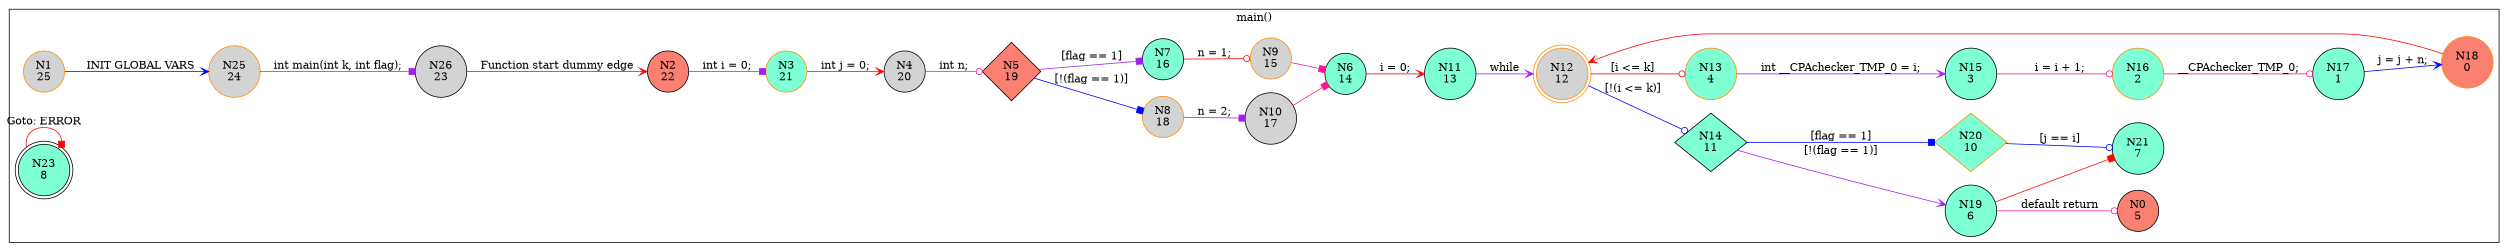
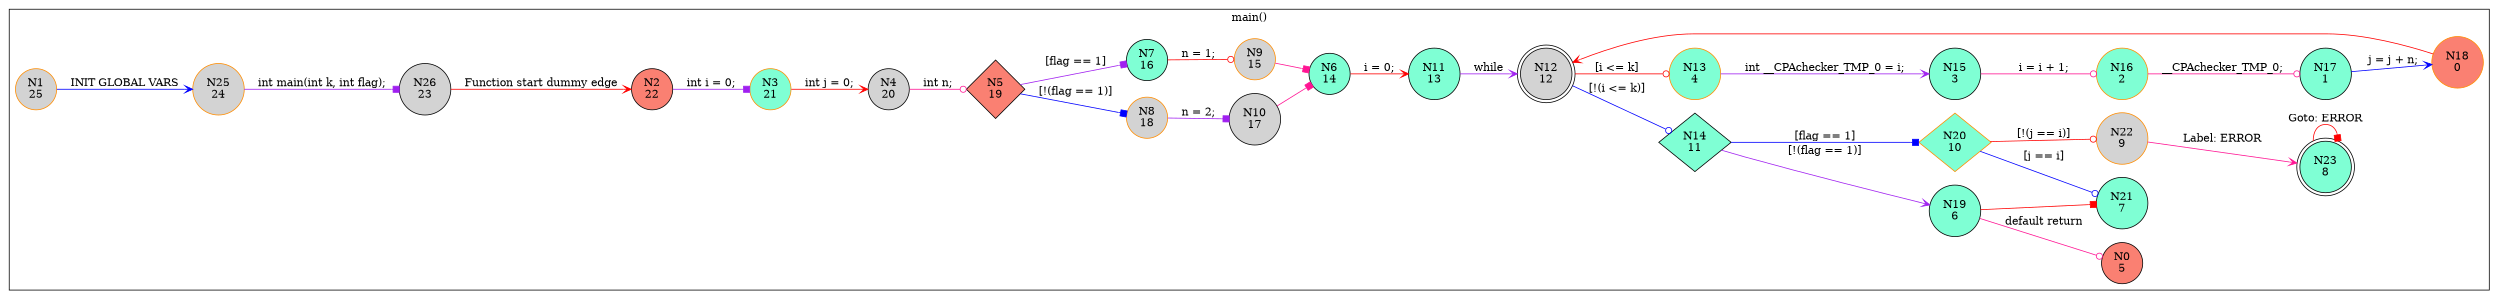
  digraph {
    rankdir=LR
    node [color=black fillcolor=aquamarine shape=circle style=filled]
    edge [arrowhead=vee color=red]
    n1 [color=darkorange fillcolor=lightgrey label="N1\n25"]
    n2 [color=darkorange fillcolor=lightgrey label="N25\n24"]
    n3 [fillcolor=lightgrey label="N26\n23"]
    n4 [fillcolor=salmon label="N2\n22"]
    n5 [color=darkorange label="N3\n21"]
    n6 [fillcolor=lightgrey label="N4\n20"]
    n7 [fillcolor=salmon label="N5\n19" shape=diamond]
    n8 [color=darkorange fillcolor=lightgrey label="N8\n18"]
    n9 [label="N7\n16"]
    n10 [fillcolor=lightgrey label="N10\n17"]
    n11 [label="N6\n14"]
    n12 [label="N11\n13"]
-   n13 [color=darkorange fillcolor=lightgrey label="N12\n12" shape=doublecircle]
+   n13 [fillcolor=lightgrey label="N12\n12" shape=doublecircle]
    n14 [label="N14\n11" shape=diamond]
    n15 [color=darkorange label="N13\n4"]
    n16 [label="N19\n6"]
    n17 [color=darkorange label="N20\n10" shape=diamond]
    n18 [fillcolor=salmon label="N0\n5"]
+   n19 [color=darkorange fillcolor=lightgrey label="N22\n9"]
    n20 [label="N21\n7"]
    n21 [label="N23\n8" shape=doublecircle]
    n22 [label="N15\n3"]
    n23 [color=darkorange label="N16\n2"]
    n24 [label="N17\n1"]
    n25 [color=darkorange fillcolor=salmon label="N18\n0"]
    n26 [color=darkorange fillcolor=lightgrey label="N9\n15"]
    subgraph cluster_1 {
      label="main()"
      n1
      n2
      n3
      n4
      n5
      n6
      n7
      n8
      n9
      n10
      n11
      n12
      n13
      n14
      n15
      n16
      n17
      n18
+     n19
      n20
      n21
      n22
      n23
      n24
      n25
      n26
    }
    n1 -> n2 [color=blue label="INIT GLOBAL VARS"]
    n2 -> n3 [arrowhead=box color=purple label="int main(int k, int flag);"]
    n3 -> n4 [label="Function start dummy edge"]
    n4 -> n5 [arrowhead=box color=purple label="int i = 0;"]
    n5 -> n6 [label="int j = 0;"]
    n6 -> n7 [arrowhead=odot color=deeppink label="int n;"]
    n7 -> n8 [arrowhead=box color=blue label="[!(flag == 1)]"]
    n7 -> n9 [arrowhead=box color=purple label="[flag == 1]"]
    n8 -> n10 [arrowhead=box color=purple label="n = 2;"]
    n9 -> n26 [arrowhead=odot label="n = 1;"]
    n10 -> n11 [arrowhead=box color=deeppink]
    n11 -> n12 [label="i = 0;"]
    n12 -> n13 [color=purple label=while]
    n13 -> n14 [arrowhead=odot color=blue label="[!(i <= k)]"]
    n13 -> n15 [arrowhead=odot label="[i <= k]"]
    n14 -> n16 [color=purple label="[!(flag == 1)]"]
    n14 -> n17 [arrowhead=box color=blue label="[flag == 1]"]
    n15 -> n22 [color=purple label="int __CPAchecker_TMP_0 = i;"]
    n16 -> n18 [arrowhead=odot color=deeppink label="default return"]
    n16 -> n20 [arrowhead=box]
+   n17 -> n19 [arrowhead=odot label="[!(j == i)]"]
    n17 -> n20 [arrowhead=odot color=blue label="[j == i]"]
+   n19 -> n21 [color=deeppink label="Label: ERROR"]
    n21 -> n21 [arrowhead=box label="Goto: ERROR"]
    n22 -> n23 [arrowhead=odot color=deeppink label="i = i + 1;"]
    n23 -> n24 [arrowhead=odot color=deeppink label="__CPAchecker_TMP_0;"]
    n24 -> n25 [color=blue label="j = j + n;"]
    n25 -> n13
    n26 -> n11 [arrowhead=box color=deeppink]
  }
